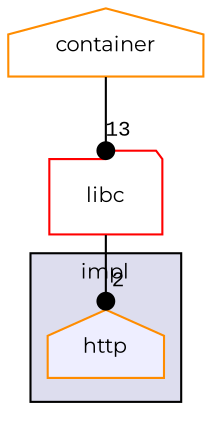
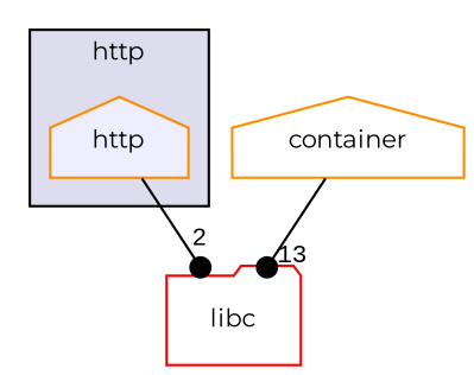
  digraph {
    compound=true
    fontname=Montserrat
    node [color=darkorange fillcolor=white fontname=Montserrat fontsize=10 shape=house style=filled]
    edge [arrowhead=dot fontname=Montserrat labeldistance=1.5 labelfontname=CourierNew labelfontsize=10]
    n1 [fillcolor="#eeeeff" label=http pencolor=black]
    n2 [color=red label=libc shape=folder]
    n3 [label=container]
    subgraph cluster_1 {
      bgcolor="#ddddee"
      fontsize=10
-     label=impl
+     label=http
      pencolor=black
      n1
    }
-   n2 -> n1 [headlabel=2]
+   n1 -> n2 [headlabel=2]
    n3 -> n2 [headlabel=13]
  }
